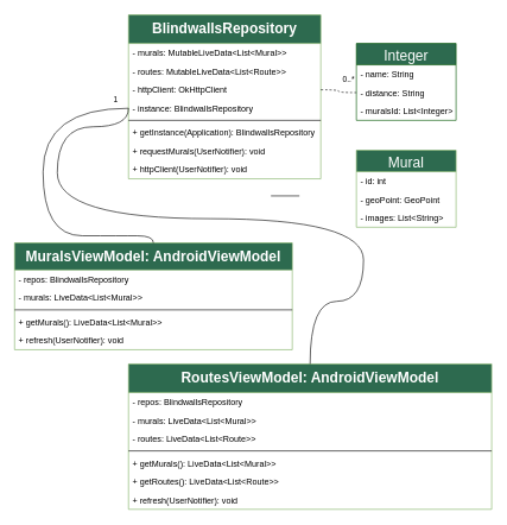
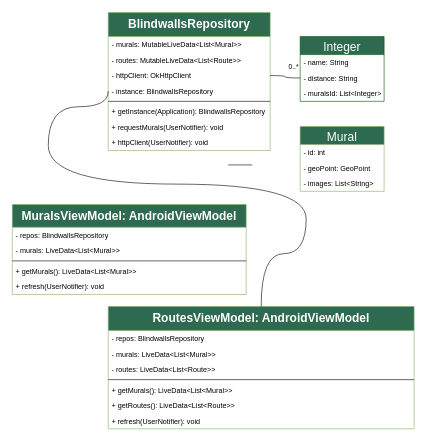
  <mxCell id="0" />
  <mxCell id="1" parent="0" />
  <mxCell id="2" value="Mural" style="swimlane;fontStyle=0;childLayout=stackLayout;horizontal=1;startSize=30;horizontalStack=0;resizeParent=1;resizeParentMax=0;resizeLast=0;collapsible=1;marginBottom=0;strokeColor=#82b366;fillColor=#2d6a4f;fontColor=#FFFFFF;fontSize=20;" vertex="1" parent="1"><mxGeometry x="500" y="210" width="140" height="108" as="geometry" /></mxCell>
  <mxCell id="3" value="- id: int" style="text;strokeColor=none;fillColor=none;align=left;verticalAlign=top;spacingLeft=4;spacingRight=4;overflow=hidden;rotatable=0;points=[[0,0.5],[1,0.5]];portConstraint=eastwest;" vertex="1" parent="2"><mxGeometry y="30" width="140" height="26" as="geometry" /></mxCell>
  <mxCell id="4" value="- geoPoint: GeoPoint" style="text;strokeColor=none;fillColor=none;align=left;verticalAlign=top;spacingLeft=4;spacingRight=4;overflow=hidden;rotatable=0;points=[[0,0.5],[1,0.5]];portConstraint=eastwest;" vertex="1" parent="2"><mxGeometry y="56" width="140" height="26" as="geometry" /></mxCell>
  <mxCell id="5" value="- images: List&lt;String&gt;" style="text;strokeColor=none;fillColor=none;align=left;verticalAlign=top;spacingLeft=4;spacingRight=4;overflow=hidden;rotatable=0;points=[[0,0.5],[1,0.5]];portConstraint=eastwest;" vertex="1" parent="2"><mxGeometry y="82" width="140" height="26" as="geometry" /></mxCell>
  <mxCell id="6" value="Integer" style="swimlane;fontStyle=0;childLayout=stackLayout;horizontal=1;startSize=30;horizontalStack=0;resizeParent=1;resizeParentMax=0;resizeLast=0;collapsible=1;marginBottom=0;strokeColor=#005700;fontColor=#ffffff;fillColor=#2d6a4f;fontSize=20;" vertex="1" parent="1"><mxGeometry x="500" y="60" width="140" height="108" as="geometry" /></mxCell>
  <mxCell id="7" value="- name: String" style="text;strokeColor=none;fillColor=none;align=left;verticalAlign=top;spacingLeft=4;spacingRight=4;overflow=hidden;rotatable=0;points=[[0,0.5],[1,0.5]];portConstraint=eastwest;" vertex="1" parent="6"><mxGeometry y="30" width="140" height="26" as="geometry" /></mxCell>
  <mxCell id="8" value="- distance: String" style="text;strokeColor=none;fillColor=none;align=left;verticalAlign=top;spacingLeft=4;spacingRight=4;overflow=hidden;rotatable=0;points=[[0,0.5],[1,0.5]];portConstraint=eastwest;" vertex="1" parent="6"><mxGeometry y="56" width="140" height="26" as="geometry" /></mxCell>
  <mxCell id="9" value="- muralsId: List&lt;Integer&gt;" style="text;strokeColor=none;fillColor=none;align=left;verticalAlign=top;spacingLeft=4;spacingRight=4;overflow=hidden;rotatable=0;points=[[0,0.5],[1,0.5]];portConstraint=eastwest;" vertex="1" parent="6"><mxGeometry y="82" width="140" height="26" as="geometry" /></mxCell>
  <mxCell id="10" value="BlindwallsRepository" style="swimlane;fontStyle=1;align=center;verticalAlign=top;childLayout=stackLayout;horizontal=1;startSize=40;horizontalStack=0;resizeParent=1;resizeParentMax=0;resizeLast=0;collapsible=1;marginBottom=0;strokeColor=#82b366;fillColor=#2d6a4f;fontColor=#FFFFFF;fontSize=20;" vertex="1" parent="1"><mxGeometry x="180" y="20" width="270" height="230" as="geometry" /></mxCell>
  <mxCell id="11" value="- murals: MutableLiveData&lt;List&lt;Mural&gt;&gt;" style="text;strokeColor=none;fillColor=none;align=left;verticalAlign=top;spacingLeft=4;spacingRight=4;overflow=hidden;rotatable=0;points=[[0,0.5],[1,0.5]];portConstraint=eastwest;" vertex="1" parent="10"><mxGeometry y="40" width="270" height="26" as="geometry" /></mxCell>
  <mxCell id="12" value="- routes: MutableLiveData&lt;List&lt;Route&gt;&gt;" style="text;strokeColor=none;fillColor=none;align=left;verticalAlign=top;spacingLeft=4;spacingRight=4;overflow=hidden;rotatable=0;points=[[0,0.5],[1,0.5]];portConstraint=eastwest;" vertex="1" parent="10"><mxGeometry y="66" width="270" height="26" as="geometry" /></mxCell>
  <mxCell id="13" value="- httpClient: OkHttpClient" style="text;strokeColor=none;fillColor=none;align=left;verticalAlign=top;spacingLeft=4;spacingRight=4;overflow=hidden;rotatable=0;points=[[0,0.5],[1,0.5]];portConstraint=eastwest;" vertex="1" parent="10"><mxGeometry y="92" width="270" height="26" as="geometry" /></mxCell>
  <mxCell id="14" value="- instance: BlindwallsRepository" style="text;strokeColor=none;fillColor=none;align=left;verticalAlign=top;spacingLeft=4;spacingRight=4;overflow=hidden;rotatable=0;points=[[0,0.5],[1,0.5]];portConstraint=eastwest;" vertex="1" parent="10"><mxGeometry y="118" width="270" height="26" as="geometry" /></mxCell>
  <mxCell id="15" value="" style="line;strokeWidth=1;fillColor=none;align=left;verticalAlign=middle;spacingTop=-1;spacingLeft=3;spacingRight=3;rotatable=0;labelPosition=right;points=[];portConstraint=eastwest;" vertex="1" parent="10"><mxGeometry y="144" width="270" height="8" as="geometry" /></mxCell>
  <mxCell id="16" value="+ getInstance(Application): BlindwallsRepository" style="text;strokeColor=none;fillColor=none;align=left;verticalAlign=top;spacingLeft=4;spacingRight=4;overflow=hidden;rotatable=0;points=[[0,0.5],[1,0.5]];portConstraint=eastwest;" vertex="1" parent="10"><mxGeometry y="152" width="270" height="26" as="geometry" /></mxCell>
  <mxCell id="17" value="+ requestMurals(UserNotifier): void" style="text;strokeColor=none;fillColor=none;align=left;verticalAlign=top;spacingLeft=4;spacingRight=4;overflow=hidden;rotatable=0;points=[[0,0.5],[1,0.5]];portConstraint=eastwest;" vertex="1" parent="10"><mxGeometry y="178" width="270" height="26" as="geometry" /></mxCell>
  <mxCell id="18" value="+ httpClient(UserNotifier): void" style="text;strokeColor=none;fillColor=none;align=left;verticalAlign=top;spacingLeft=4;spacingRight=4;overflow=hidden;rotatable=0;points=[[0,0.5],[1,0.5]];portConstraint=eastwest;" vertex="1" parent="10"><mxGeometry y="204" width="270" height="26" as="geometry" /></mxCell>
  <mxCell id="19" value="" style="line;strokeWidth=1;fillColor=none;align=left;verticalAlign=middle;spacingTop=-1;spacingLeft=3;spacingRight=3;rotatable=0;labelPosition=right;points=[];portConstraint=eastwest;" vertex="1" parent="1"><mxGeometry x="380" y="270" width="40" height="8" as="geometry" /></mxCell>
- <mxCell id="20" value="" style="endArrow=none;html=1;strokeColor=#000000;entryX=0;entryY=0.5;entryDx=0;entryDy=0;exitX=1;exitY=0.5;exitDx=0;exitDy=0;edgeStyle=orthogonalEdgeStyle;curved=1;dashed=1;" edge="1" parent="1" source="13" target="8"><mxGeometry width="50" height="50" relative="1" as="geometry"><mxPoint x="380" y="300" as="sourcePoint" /><mxPoint x="430" y="250" as="targetPoint" /></mxGeometry></mxCell>
+ <mxCell id="20" value="" style="endArrow=none;html=1;strokeColor=#000000;entryX=0;entryY=0.5;entryDx=0;entryDy=0;exitX=1;exitY=0.5;exitDx=0;exitDy=0;edgeStyle=orthogonalEdgeStyle;curved=1;" edge="1" parent="1" source="13" target="8"><mxGeometry width="50" height="50" relative="1" as="geometry"><mxPoint x="380" y="300" as="sourcePoint" /><mxPoint x="430" y="250" as="targetPoint" /></mxGeometry></mxCell>
  <mxCell id="21" value="0..*" style="edgeLabel;html=1;align=center;verticalAlign=middle;resizable=0;points=[];" vertex="1" connectable="0" parent="20"><mxGeometry x="0.587" y="-1" relative="1" as="geometry"><mxPoint x="-0.39" y="-19.13" as="offset" /></mxGeometry></mxCell>
  <mxCell id="22" value="MuralsViewModel: AndroidViewModel" style="swimlane;fontStyle=1;align=center;verticalAlign=top;childLayout=stackLayout;horizontal=1;startSize=38;horizontalStack=0;resizeParent=1;resizeParentMax=0;resizeLast=0;collapsible=1;marginBottom=0;strokeColor=#82b366;fontColor=#FFFFFF;fillColor=#2d6a4f;fontSize=20;" vertex="1" parent="1"><mxGeometry x="20" y="340" width="390" height="150" as="geometry" /></mxCell>
  <mxCell id="23" value="- repos: BlindwallsRepository" style="text;strokeColor=none;fillColor=none;align=left;verticalAlign=top;spacingLeft=4;spacingRight=4;overflow=hidden;rotatable=0;points=[[0,0.5],[1,0.5]];portConstraint=eastwest;" vertex="1" parent="22"><mxGeometry y="38" width="390" height="26" as="geometry" /></mxCell>
  <mxCell id="24" value="- murals: LiveData&lt;List&lt;Mural&gt;&gt;" style="text;strokeColor=none;fillColor=none;align=left;verticalAlign=top;spacingLeft=4;spacingRight=4;overflow=hidden;rotatable=0;points=[[0,0.5],[1,0.5]];portConstraint=eastwest;" vertex="1" parent="22"><mxGeometry y="64" width="390" height="26" as="geometry" /></mxCell>
  <mxCell id="25" value="" style="line;strokeWidth=1;fillColor=none;align=left;verticalAlign=middle;spacingTop=-1;spacingLeft=3;spacingRight=3;rotatable=0;labelPosition=right;points=[];portConstraint=eastwest;" vertex="1" parent="22"><mxGeometry y="90" width="390" height="8" as="geometry" /></mxCell>
  <mxCell id="26" value="+ getMurals(): LiveData&lt;List&lt;Mural&gt;&gt;" style="text;strokeColor=none;fillColor=none;align=left;verticalAlign=top;spacingLeft=4;spacingRight=4;overflow=hidden;rotatable=0;points=[[0,0.5],[1,0.5]];portConstraint=eastwest;" vertex="1" parent="22"><mxGeometry y="98" width="390" height="26" as="geometry" /></mxCell>
  <mxCell id="27" value="+ refresh(UserNotifier): void" style="text;strokeColor=none;fillColor=none;align=left;verticalAlign=top;spacingLeft=4;spacingRight=4;overflow=hidden;rotatable=0;points=[[0,0.5],[1,0.5]];portConstraint=eastwest;" vertex="1" parent="22"><mxGeometry y="124" width="390" height="26" as="geometry" /></mxCell>
  <mxCell id="28" value="RoutesViewModel: AndroidViewModel" style="swimlane;fontStyle=1;align=center;verticalAlign=top;childLayout=stackLayout;horizontal=1;startSize=40;horizontalStack=0;resizeParent=1;resizeParentMax=0;resizeLast=0;collapsible=1;marginBottom=0;strokeColor=#82b366;fillColor=#2d6a4f;fontColor=#FFFFFF;fontSize=20;" vertex="1" parent="1"><mxGeometry x="180" y="510" width="510" height="204" as="geometry" /></mxCell>
  <mxCell id="29" value="- repos: BlindwallsRepository" style="text;strokeColor=none;fillColor=none;align=left;verticalAlign=top;spacingLeft=4;spacingRight=4;overflow=hidden;rotatable=0;points=[[0,0.5],[1,0.5]];portConstraint=eastwest;" vertex="1" parent="28"><mxGeometry y="40" width="510" height="26" as="geometry" /></mxCell>
  <mxCell id="30" value="- murals: LiveData&lt;List&lt;Mural&gt;&gt;" style="text;strokeColor=none;fillColor=none;align=left;verticalAlign=top;spacingLeft=4;spacingRight=4;overflow=hidden;rotatable=0;points=[[0,0.5],[1,0.5]];portConstraint=eastwest;" vertex="1" parent="28"><mxGeometry y="66" width="510" height="26" as="geometry" /></mxCell>
  <mxCell id="31" value="- routes: LiveData&lt;List&lt;Route&gt;&gt;" style="text;strokeColor=none;fillColor=none;align=left;verticalAlign=top;spacingLeft=4;spacingRight=4;overflow=hidden;rotatable=0;points=[[0,0.5],[1,0.5]];portConstraint=eastwest;" vertex="1" parent="28"><mxGeometry y="92" width="510" height="26" as="geometry" /></mxCell>
  <mxCell id="32" value="" style="line;strokeWidth=1;fillColor=none;align=left;verticalAlign=middle;spacingTop=-1;spacingLeft=3;spacingRight=3;rotatable=0;labelPosition=right;points=[];portConstraint=eastwest;" vertex="1" parent="28"><mxGeometry y="118" width="510" height="8" as="geometry" /></mxCell>
  <mxCell id="33" value="+ getMurals(): LiveData&lt;List&lt;Mural&gt;&gt;" style="text;strokeColor=none;fillColor=none;align=left;verticalAlign=top;spacingLeft=4;spacingRight=4;overflow=hidden;rotatable=0;points=[[0,0.5],[1,0.5]];portConstraint=eastwest;" vertex="1" parent="28"><mxGeometry y="126" width="510" height="26" as="geometry" /></mxCell>
  <mxCell id="34" value="+ getRoutes(): LiveData&lt;List&lt;Route&gt;&gt;" style="text;strokeColor=none;fillColor=none;align=left;verticalAlign=top;spacingLeft=4;spacingRight=4;overflow=hidden;rotatable=0;points=[[0,0.5],[1,0.5]];portConstraint=eastwest;" vertex="1" parent="28"><mxGeometry y="152" width="510" height="26" as="geometry" /></mxCell>
  <mxCell id="35" value="+ refresh(UserNotifier): void" style="text;strokeColor=none;fillColor=none;align=left;verticalAlign=top;spacingLeft=4;spacingRight=4;overflow=hidden;rotatable=0;points=[[0,0.5],[1,0.5]];portConstraint=eastwest;" vertex="1" parent="28"><mxGeometry y="178" width="510" height="26" as="geometry" /></mxCell>
  <mxCell id="36" value="" style="text;strokeColor=none;fillColor=none;align=left;verticalAlign=middle;spacingTop=-1;spacingLeft=4;spacingRight=4;rotatable=0;labelPosition=right;points=[];portConstraint=eastwest;" vertex="1" parent="1"><mxGeometry x="280" y="360" width="20" height="14" as="geometry" /></mxCell>
- <mxCell id="37" value="" style="endArrow=none;html=1;strokeColor=#000000;entryX=0;entryY=0.5;entryDx=0;entryDy=0;exitX=0.5;exitY=0;exitDx=0;exitDy=0;edgeStyle=orthogonalEdgeStyle;curved=1;" edge="1" parent="1" source="22" target="14"><mxGeometry width="50" height="50" relative="1" as="geometry"><mxPoint x="260" y="400" as="sourcePoint" /><mxPoint x="310" y="350" as="targetPoint" /><Array as="points"><mxPoint x="170" y="330" /><mxPoint x="60" y="330" /><mxPoint x="60" y="177" /></Array></mxGeometry></mxCell>
- <mxCell id="38" value="1" style="edgeLabel;html=1;align=center;verticalAlign=middle;resizable=0;points=[];" vertex="1" connectable="0" parent="37"><mxGeometry x="0.763" y="1" relative="1" as="geometry"><mxPoint x="36" y="-12" as="offset" /></mxGeometry></mxCell>
  <mxCell id="39" value="" style="endArrow=none;html=1;strokeColor=#000000;entryX=0;entryY=0.5;entryDx=0;entryDy=0;exitX=0.5;exitY=0;exitDx=0;exitDy=0;edgeStyle=orthogonalEdgeStyle;curved=1;" edge="1" parent="1" source="28" target="14"><mxGeometry width="50" height="50" relative="1" as="geometry"><mxPoint x="260" y="400" as="sourcePoint" /><mxPoint x="310" y="350" as="targetPoint" /><Array as="points"><mxPoint x="510" y="422" /><mxPoint x="510" y="306" /><mxPoint x="80" y="306" /><mxPoint x="80" y="177" /></Array></mxGeometry></mxCell>
